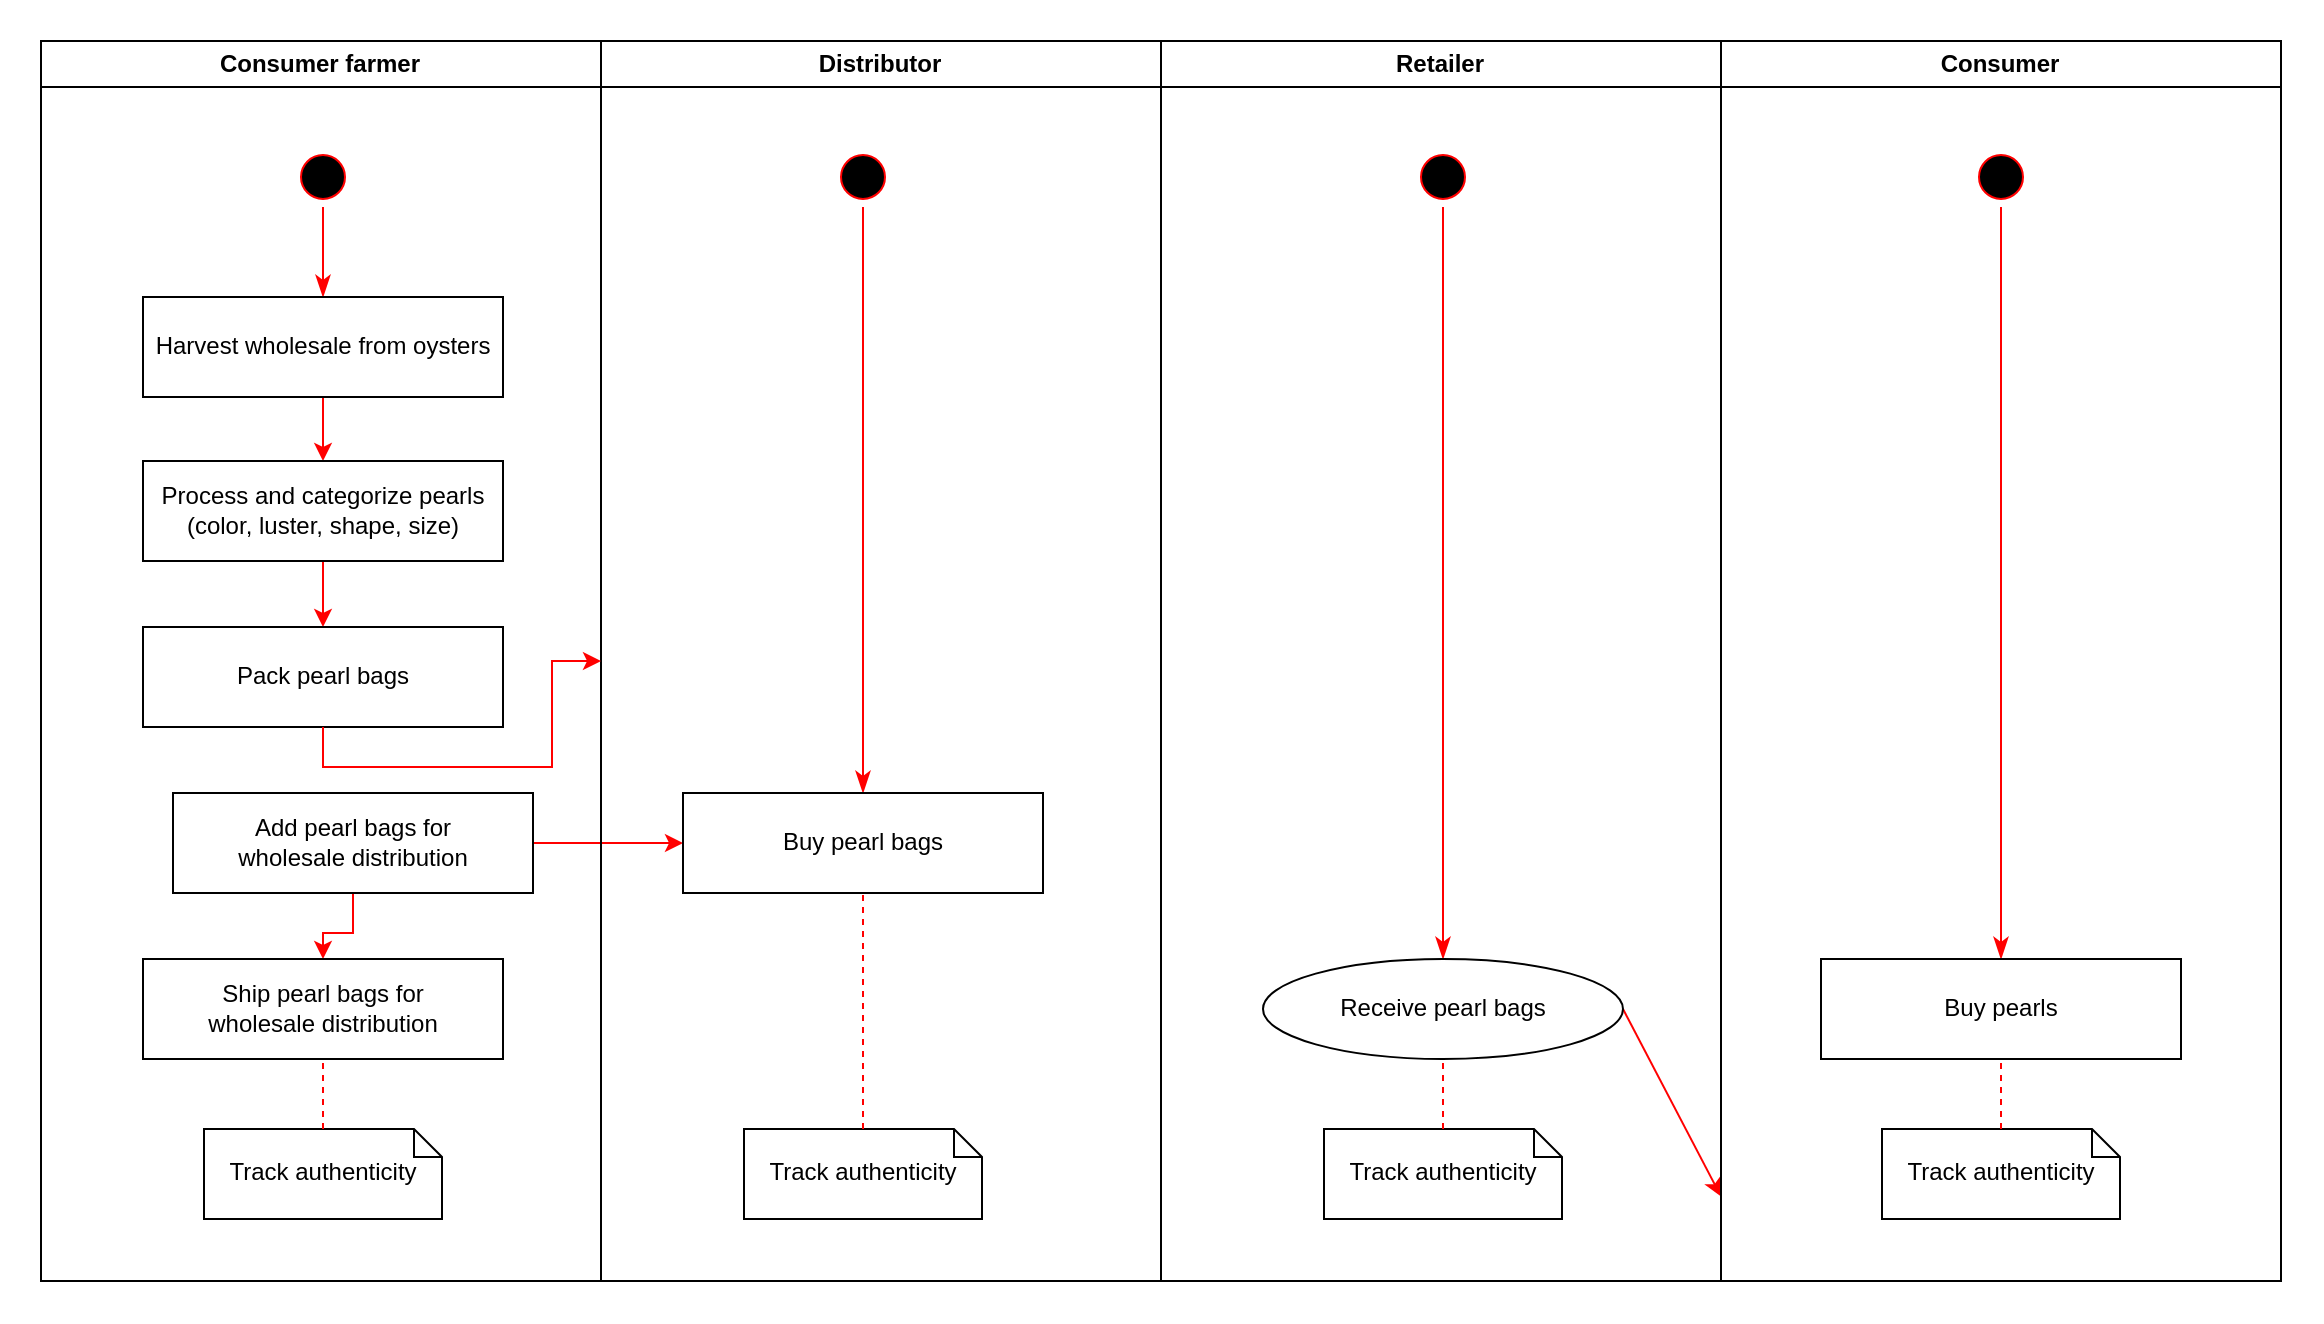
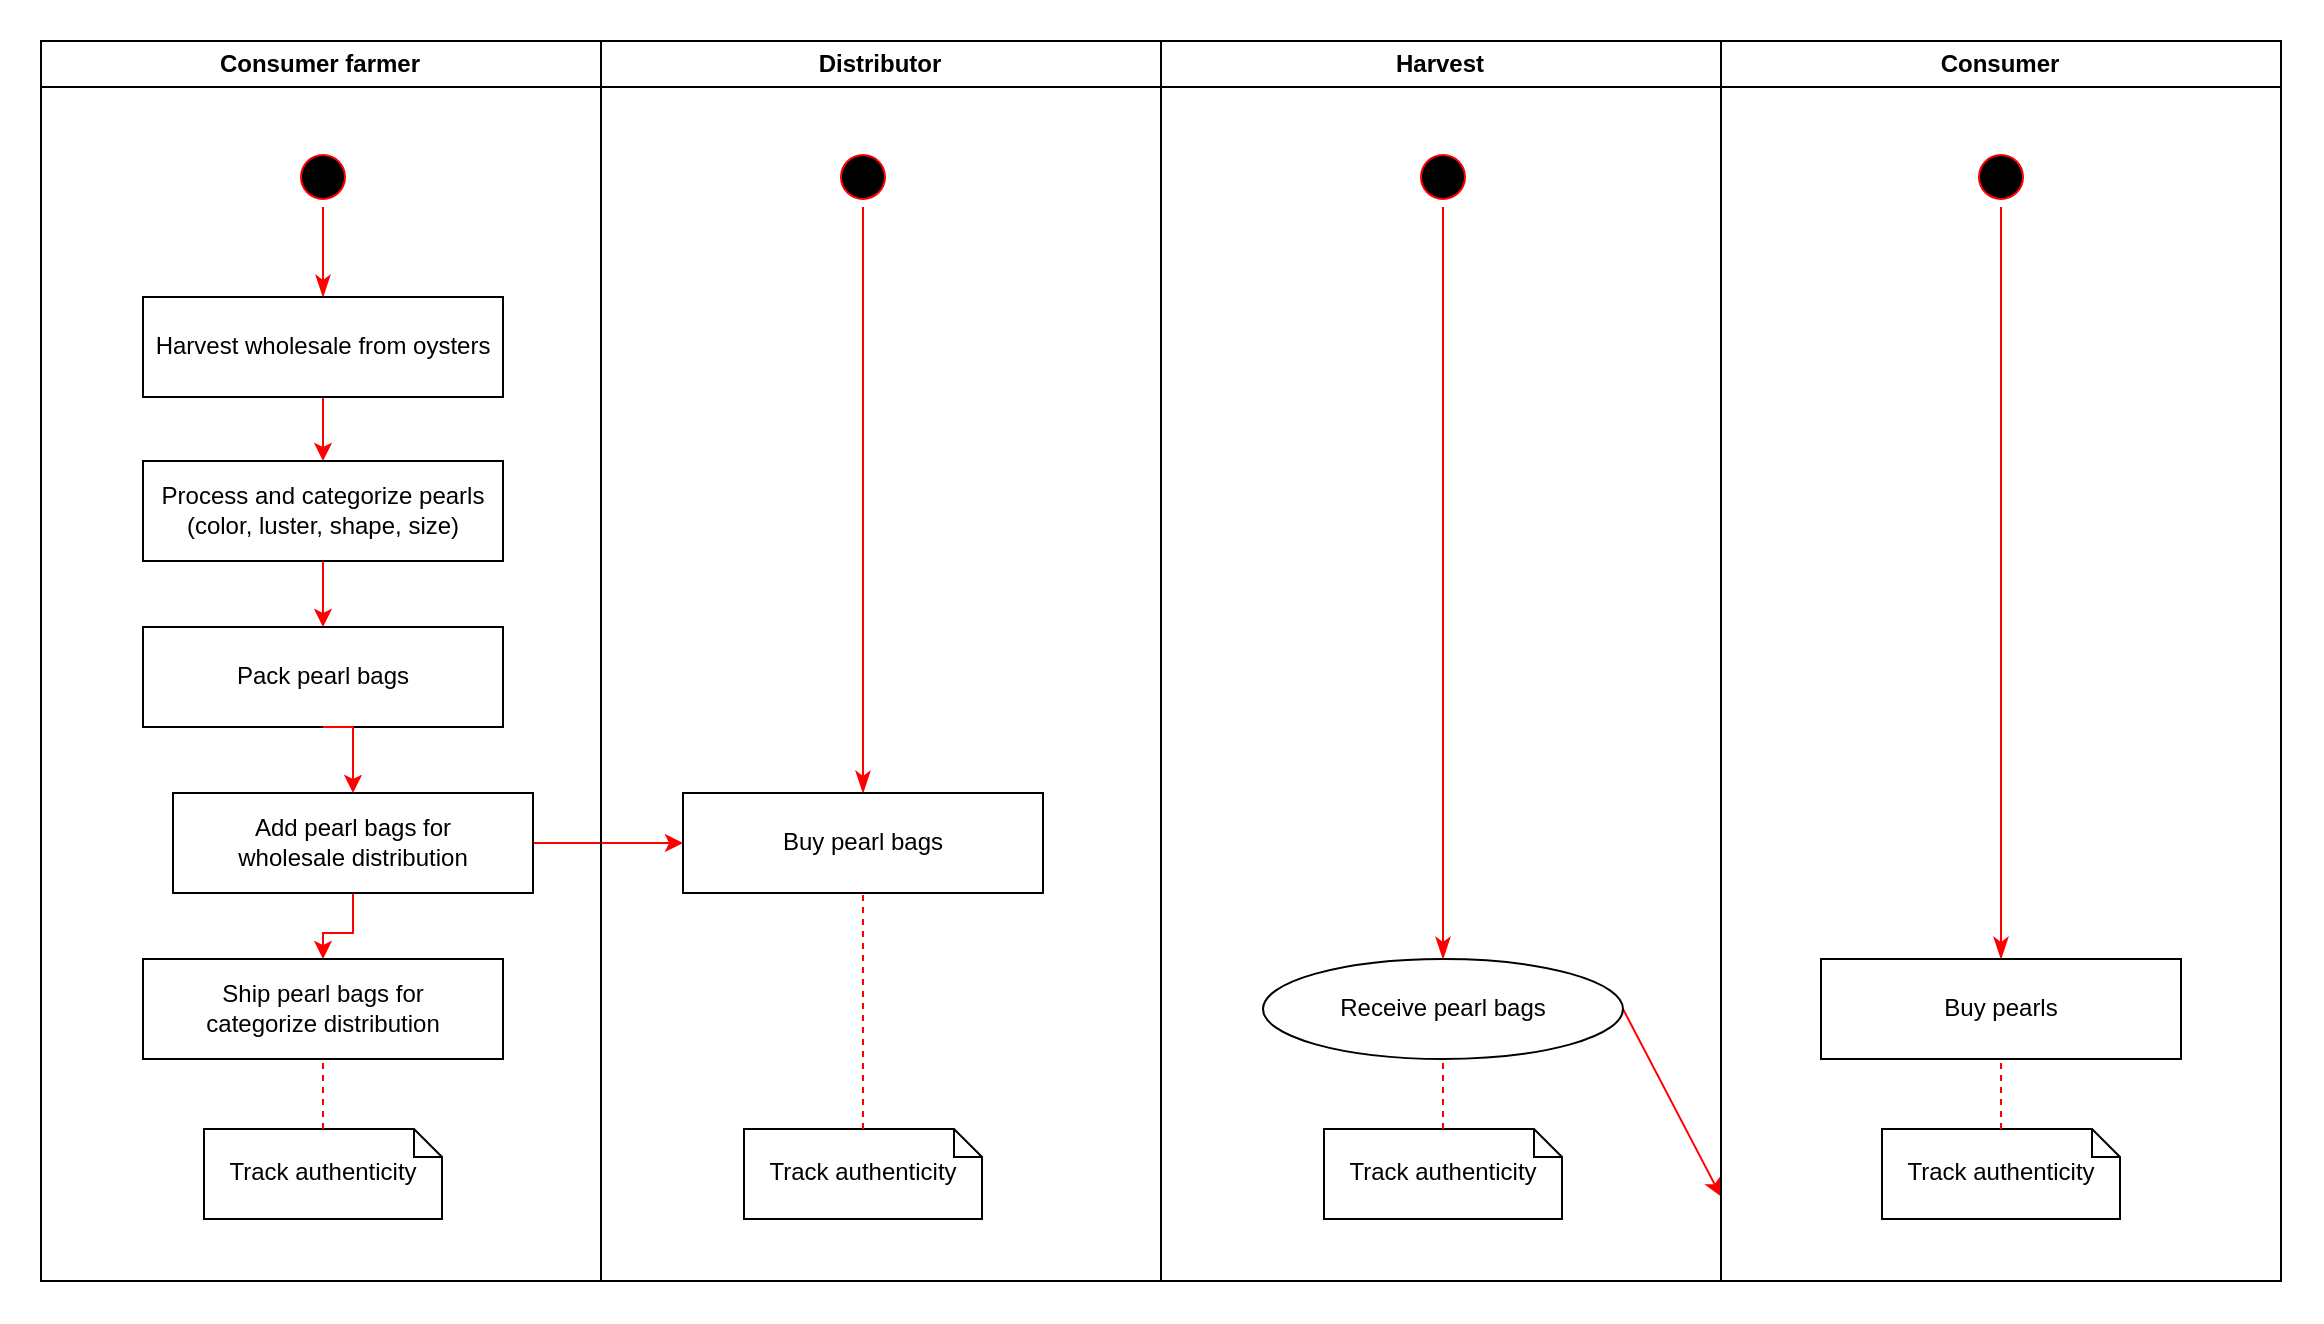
  <mxCell id="0" />
  <mxCell id="1" parent="0" />
  <mxCell id="2" value="Consumer" style="swimlane;whiteSpace=wrap;container=0;" parent="1" vertex="1"><mxGeometry x="860" y="20" width="280" height="620" as="geometry" /></mxCell>
  <mxCell id="3" value="" style="endArrow=classic;html=1;strokeColor=#FF0000;exitX=1;exitY=0.5;exitDx=0;exitDy=0;" parent="1" source="12" target="9" edge="1"><mxGeometry width="50" height="50" relative="1" as="geometry"><mxPoint x="575" y="464" as="sourcePoint" /><mxPoint x="665" y="464" as="targetPoint" /></mxGeometry></mxCell>
  <mxCell id="4" value="" style="ellipse;html=1;shape=startState;fillColor=#000000;strokeColor=#ff0000;" parent="1" vertex="1"><mxGeometry x="985" y="73" width="30" height="30" as="geometry" /></mxCell>
  <mxCell id="5" value="" style="edgeStyle=orthogonalEdgeStyle;html=1;verticalAlign=bottom;endArrow=classicThin;endSize=8;strokeColor=#ff0000;entryX=0.5;entryY=0;entryDx=0;entryDy=0;endFill=1;" parent="1" source="4" target="6" edge="1"><mxGeometry relative="1" as="geometry"><mxPoint x="1000" y="175" as="targetPoint" /></mxGeometry></mxCell>
  <mxCell id="6" value="Buy pearls" style="html=1;" parent="1" vertex="1"><mxGeometry x="910" y="479" width="180" height="50" as="geometry" /></mxCell>
  <mxCell id="7" value="&lt;br&gt;Track authenticity&lt;br&gt;" style="shape=note;whiteSpace=wrap;html=1;size=14;verticalAlign=top;align=center;spacingTop=-6;" parent="1" vertex="1"><mxGeometry x="940.5" y="564" width="119" height="45" as="geometry" /></mxCell>
  <mxCell id="8" value="" style="endArrow=none;dashed=1;html=1;strokeColor=#FF0000;entryX=0.5;entryY=1;entryDx=0;entryDy=0;exitX=0.5;exitY=0;exitDx=0;exitDy=0;exitPerimeter=0;" parent="1" source="7" target="6" edge="1"><mxGeometry width="50" height="50" relative="1" as="geometry"><mxPoint x="191" y="579" as="sourcePoint" /><mxPoint x="191" y="543" as="targetPoint" /></mxGeometry></mxCell>
- <mxCell id="9" value="Retailer" style="swimlane;whiteSpace=wrap;container=0;" parent="1" vertex="1"><mxGeometry x="580" y="20" width="280" height="620" as="geometry" /></mxCell>
+ <mxCell id="9" value="Harvest" style="swimlane;whiteSpace=wrap;container=0;" parent="1" vertex="1"><mxGeometry x="580" y="20" width="280" height="620" as="geometry" /></mxCell>
  <mxCell id="10" value="" style="ellipse;html=1;shape=startState;fillColor=#000000;strokeColor=#ff0000;" parent="1" vertex="1"><mxGeometry x="706" y="73" width="30" height="30" as="geometry" /></mxCell>
  <mxCell id="11" value="" style="edgeStyle=orthogonalEdgeStyle;html=1;verticalAlign=bottom;endArrow=classicThin;endSize=8;strokeColor=#ff0000;endFill=1;" parent="1" source="10" target="12" edge="1"><mxGeometry relative="1" as="geometry"><mxPoint x="721" y="175" as="targetPoint" /></mxGeometry></mxCell>
  <mxCell id="12" value="&lt;span&gt;Receive pearl bags&lt;/span&gt;" style="ellipse;html=1;" parent="1" vertex="1"><mxGeometry x="631" y="479" width="180" height="50" as="geometry" /></mxCell>
  <mxCell id="13" value="&lt;br&gt;Track authenticity&lt;br&gt;" style="shape=note;whiteSpace=wrap;html=1;size=14;verticalAlign=top;align=center;spacingTop=-6;" parent="1" vertex="1"><mxGeometry x="661.5" y="564" width="119" height="45" as="geometry" /></mxCell>
  <mxCell id="14" value="" style="endArrow=none;dashed=1;html=1;strokeColor=#FF0000;entryX=0.5;entryY=1;entryDx=0;entryDy=0;exitX=0.5;exitY=0;exitDx=0;exitDy=0;exitPerimeter=0;" parent="1" source="13" target="12" edge="1"><mxGeometry width="50" height="50" relative="1" as="geometry"><mxPoint x="181" y="569" as="sourcePoint" /><mxPoint x="181" y="533" as="targetPoint" /></mxGeometry></mxCell>
  <mxCell id="15" value="Distributor" style="swimlane;whiteSpace=wrap;container=0;startSize=23;" parent="1" vertex="1"><mxGeometry x="300" y="20" width="280" height="620" as="geometry" /></mxCell>
  <mxCell id="16" value="" style="endArrow=classic;html=1;strokeColor=#FF0000;exitX=1;exitY=0.5;exitDx=0;exitDy=0;entryX=0;entryY=0.5;entryDx=0;entryDy=0;" parent="1" source="31" target="19" edge="1"><mxGeometry width="50" height="50" relative="1" as="geometry"><mxPoint x="16" y="704" as="sourcePoint" /><mxPoint x="66" y="654" as="targetPoint" /></mxGeometry></mxCell>
  <mxCell id="17" value="" style="ellipse;html=1;shape=startState;fillColor=#000000;strokeColor=#ff0000;" parent="1" vertex="1"><mxGeometry x="416" y="73" width="30" height="30" as="geometry" /></mxCell>
  <mxCell id="18" value="" style="edgeStyle=orthogonalEdgeStyle;html=1;verticalAlign=bottom;endArrow=classicThin;endSize=8;strokeColor=#ff0000;entryX=0.5;entryY=0;entryDx=0;entryDy=0;endFill=1;" parent="1" source="17" target="19" edge="1"><mxGeometry relative="1" as="geometry"><mxPoint x="431" y="175" as="targetPoint" /></mxGeometry></mxCell>
  <mxCell id="19" value="&lt;span&gt;Buy pearl bags&lt;/span&gt;" style="html=1;" parent="1" vertex="1"><mxGeometry x="341" y="396" width="180" height="50" as="geometry" /></mxCell>
  <mxCell id="20" value="&lt;br&gt;Track authenticity&lt;br&gt;" style="shape=note;whiteSpace=wrap;html=1;size=14;verticalAlign=top;align=center;spacingTop=-6;" parent="1" vertex="1"><mxGeometry x="371.5" y="564" width="119" height="45" as="geometry" /></mxCell>
  <mxCell id="21" value="" style="endArrow=none;dashed=1;html=1;strokeColor=#FF0000;entryX=0.5;entryY=1;entryDx=0;entryDy=0;" parent="1" source="20" target="19" edge="1"><mxGeometry width="50" height="50" relative="1" as="geometry"><mxPoint x="171" y="559" as="sourcePoint" /><mxPoint x="171" y="523" as="targetPoint" /></mxGeometry></mxCell>
  <mxCell id="22" value="" style="group" parent="1" vertex="1" connectable="0"><mxGeometry x="300" y="20" width="840" height="620" as="geometry" /></mxCell>
  <mxCell id="23" value="Consumer farmer" style="swimlane;whiteSpace=wrap" parent="1" vertex="1"><mxGeometry x="20" y="20" width="280" height="620" as="geometry"><mxRectangle x="164.5" y="128" width="80" height="23" as="alternateBounds" /></mxGeometry></mxCell>
  <mxCell id="24" value="" style="ellipse;html=1;shape=startState;fillColor=#000000;strokeColor=#ff0000;" parent="1" vertex="1"><mxGeometry x="146" y="73" width="30" height="30" as="geometry" /></mxCell>
  <mxCell id="25" value="" style="edgeStyle=orthogonalEdgeStyle;html=1;verticalAlign=bottom;endArrow=classicThin;endSize=8;strokeColor=#ff0000;endFill=1;" parent="1" source="24" target="27" edge="1"><mxGeometry relative="1" as="geometry"><mxPoint x="161" y="146" as="targetPoint" /></mxGeometry></mxCell>
  <mxCell id="26" value="" style="edgeStyle=orthogonalEdgeStyle;rounded=0;orthogonalLoop=1;jettySize=auto;html=1;strokeColor=#FF0000;" parent="1" source="27" target="29" edge="1"><mxGeometry relative="1" as="geometry" /></mxCell>
  <mxCell id="27" value="Harvest wholesale from oysters&lt;br&gt;" style="html=1;" parent="1" vertex="1"><mxGeometry x="71" y="148" width="180" height="50" as="geometry" /></mxCell>
  <mxCell id="28" value="" style="edgeStyle=orthogonalEdgeStyle;rounded=0;orthogonalLoop=1;jettySize=auto;html=1;strokeColor=#FF0000;entryX=0.5;entryY=0;entryDx=0;entryDy=0;" parent="1" source="29" target="35" edge="1"><mxGeometry relative="1" as="geometry" /></mxCell>
  <mxCell id="29" value="Process and categorize pearls&lt;br&gt;(color, luster, shape, size)&lt;br&gt;" style="html=1;" parent="1" vertex="1"><mxGeometry x="71" y="230" width="180" height="50" as="geometry" /></mxCell>
  <mxCell id="30" value="" style="edgeStyle=orthogonalEdgeStyle;rounded=0;orthogonalLoop=1;jettySize=auto;html=1;strokeColor=#FF0000;" parent="1" source="31" target="32" edge="1"><mxGeometry relative="1" as="geometry" /></mxCell>
  <mxCell id="31" value="&lt;span&gt;Add pearl bags for &lt;br&gt;wholesale distribution&lt;/span&gt;" style="html=1;" parent="1" vertex="1"><mxGeometry x="86" y="396" width="180" height="50" as="geometry" /></mxCell>
- <mxCell id="32" value="Ship pearl bags for &lt;br&gt;wholesale distribution&lt;br&gt;" style="html=1;" parent="1" vertex="1"><mxGeometry x="71" y="479" width="180" height="50" as="geometry" /></mxCell>
+ <mxCell id="32" value="Ship pearl bags for &lt;br&gt;categorize distribution&lt;br&gt;" style="html=1;" parent="1" vertex="1"><mxGeometry x="71" y="479" width="180" height="50" as="geometry" /></mxCell>
  <mxCell id="33" value="&lt;br&gt;Track authenticity&lt;br&gt;" style="shape=note;whiteSpace=wrap;html=1;size=14;verticalAlign=top;align=center;spacingTop=-6;" parent="1" vertex="1"><mxGeometry x="101.5" y="564" width="119" height="45" as="geometry" /></mxCell>
  <mxCell id="34" value="" style="endArrow=none;dashed=1;html=1;strokeColor=#FF0000;entryX=0.5;entryY=1;entryDx=0;entryDy=0;exitX=0.5;exitY=0;exitDx=0;exitDy=0;exitPerimeter=0;" parent="1" source="33" target="32" edge="1"><mxGeometry width="50" height="50" relative="1" as="geometry"><mxPoint x="21" y="694" as="sourcePoint" /><mxPoint x="71" y="644" as="targetPoint" /></mxGeometry></mxCell>
  <mxCell id="35" value="Pack pearl bags&lt;br&gt;" style="html=1;" parent="1" vertex="1"><mxGeometry x="71" y="313" width="180" height="50" as="geometry" /></mxCell>
- <mxCell id="36" value="" style="edgeStyle=orthogonalEdgeStyle;rounded=0;orthogonalLoop=1;jettySize=auto;html=1;strokeColor=#FF0000;exitX=0.5;exitY=1;exitDx=0;exitDy=0;" parent="1" source="35" target="15" edge="1"><mxGeometry relative="1" as="geometry"><mxPoint x="171" y="305" as="sourcePoint" /><mxPoint x="171" y="322" as="targetPoint" /></mxGeometry></mxCell>
+ <mxCell id="36" value="" style="edgeStyle=orthogonalEdgeStyle;rounded=0;orthogonalLoop=1;jettySize=auto;html=1;strokeColor=#FF0000;entryX=0.5;entryY=0;entryDx=0;entryDy=0;exitX=0.5;exitY=1;exitDx=0;exitDy=0;" parent="1" source="35" target="31" edge="1"><mxGeometry relative="1" as="geometry"><mxPoint x="171" y="305" as="sourcePoint" /><mxPoint x="171" y="322" as="targetPoint" /></mxGeometry></mxCell>
